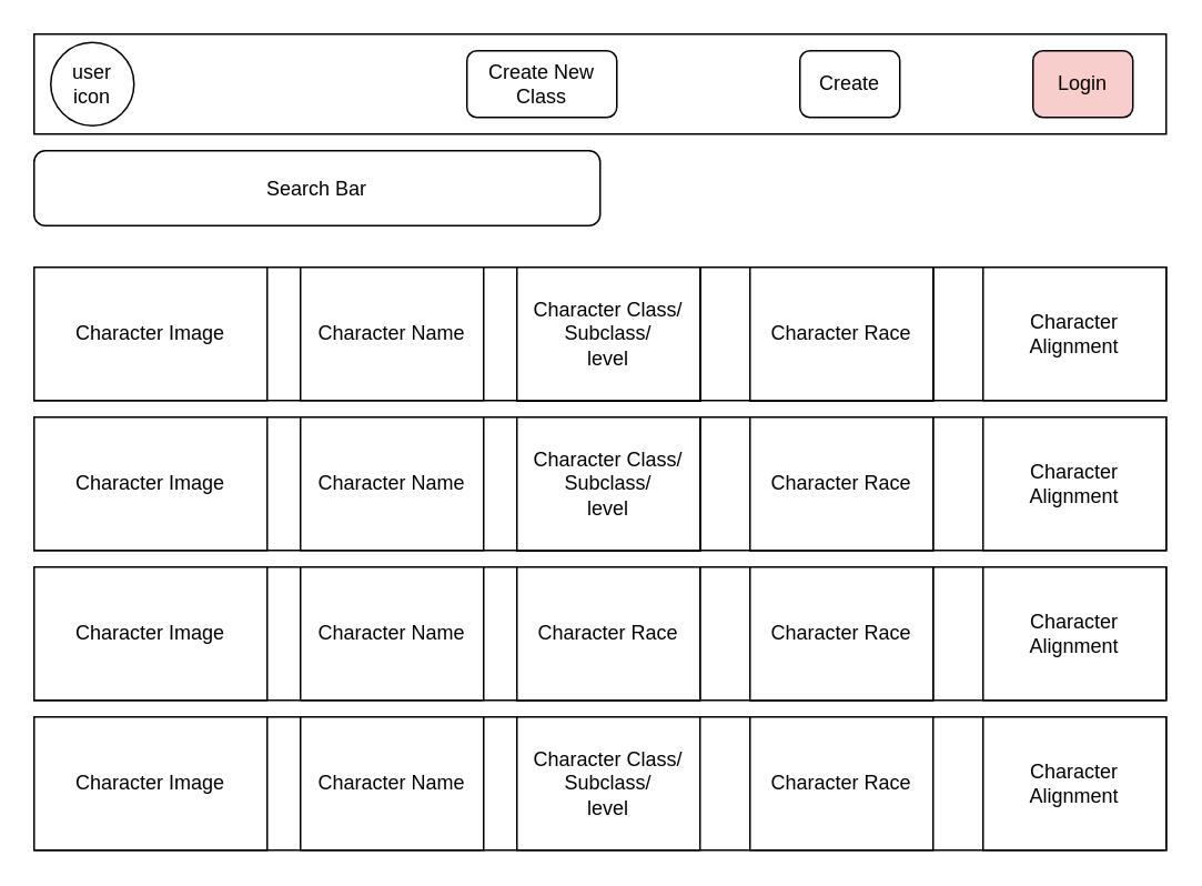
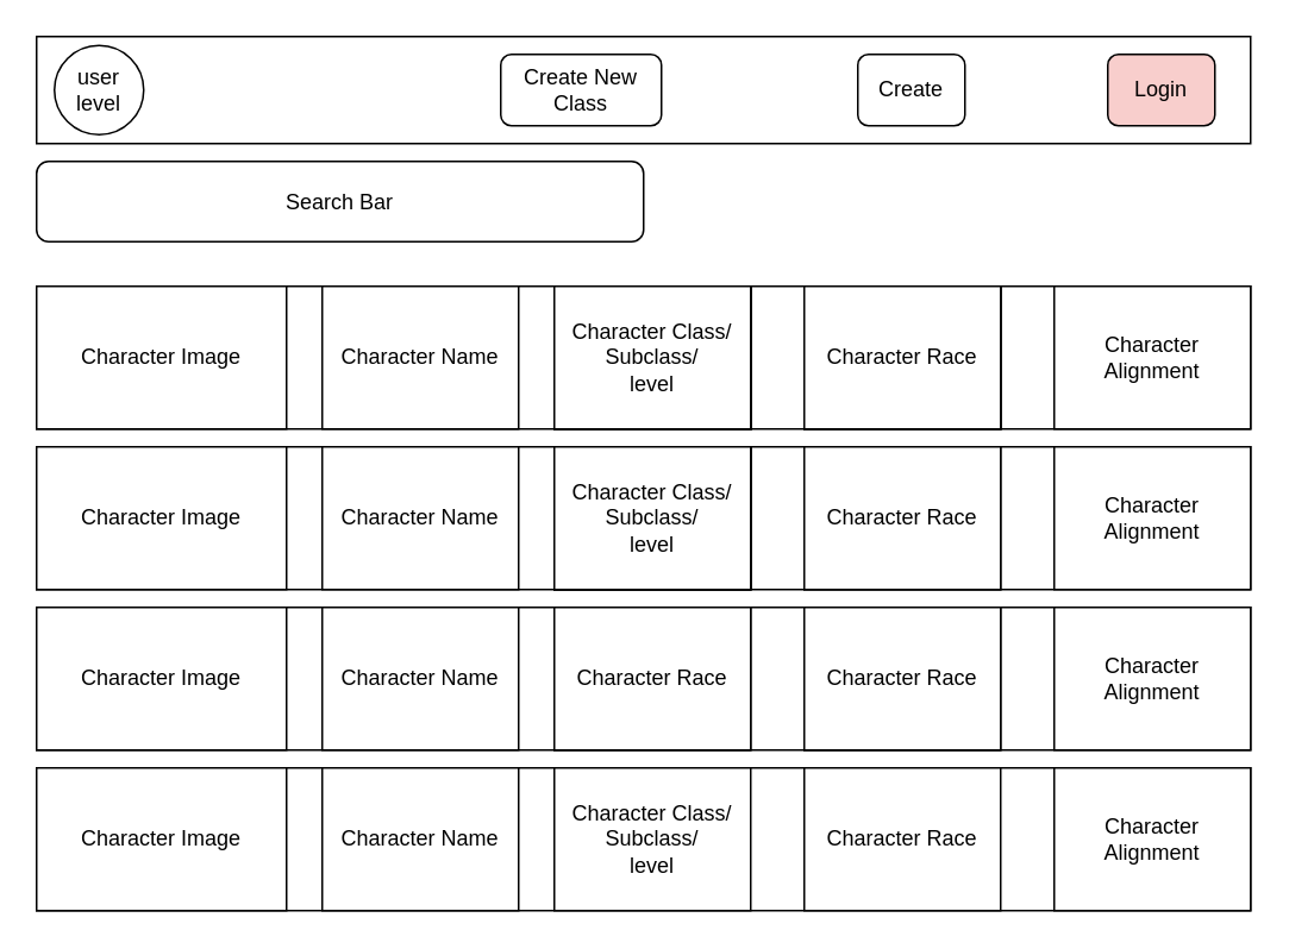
  <mxCell id="0" />
  <mxCell id="1" parent="0" />
  <mxCell id="2" value="" style="rounded=0;whiteSpace=wrap;html=1;" parent="1" vertex="1"><mxGeometry x="20" y="20" width="680" height="60" as="geometry" /></mxCell>
  <mxCell id="3" value="Login" style="rounded=1;whiteSpace=wrap;html=1;fillColor=#f8cecc;" parent="1" vertex="1"><mxGeometry x="620" y="30" width="60" height="40" as="geometry" /></mxCell>
  <mxCell id="4" value="Create New Class" style="rounded=1;whiteSpace=wrap;html=1;" parent="1" vertex="1"><mxGeometry x="280" y="30" width="90" height="40" as="geometry" /></mxCell>
  <mxCell id="5" value="Create" style="rounded=1;whiteSpace=wrap;html=1;" parent="1" vertex="1"><mxGeometry x="480" y="30" width="60" height="40" as="geometry" /></mxCell>
- <mxCell id="6" value="user&lt;br&gt;icon" style="ellipse;whiteSpace=wrap;html=1;aspect=fixed;" parent="1" vertex="1"><mxGeometry x="30" y="25" width="50" height="50" as="geometry" /></mxCell>
+ <mxCell id="6" value="user&lt;br&gt;level" style="ellipse;whiteSpace=wrap;html=1;aspect=fixed;" parent="1" vertex="1"><mxGeometry x="30" y="25" width="50" height="50" as="geometry" /></mxCell>
  <mxCell id="7" value="" style="rounded=0;whiteSpace=wrap;html=1;" parent="1" vertex="1"><mxGeometry x="20" y="160" width="680" height="80" as="geometry" /></mxCell>
  <mxCell id="8" value="Search Bar" style="rounded=1;whiteSpace=wrap;html=1;" parent="1" vertex="1"><mxGeometry x="20" y="90" width="340" height="45" as="geometry" /></mxCell>
  <mxCell id="9" value="Character Image" style="rounded=0;whiteSpace=wrap;html=1;" parent="1" vertex="1"><mxGeometry x="20" y="160" width="140" height="80" as="geometry" /></mxCell>
  <mxCell id="10" value="Character Race" style="rounded=0;whiteSpace=wrap;html=1;" parent="1" vertex="1"><mxGeometry x="310" y="160" width="110" height="80" as="geometry" /></mxCell>
  <mxCell id="11" value="Character Alignment" style="rounded=0;whiteSpace=wrap;html=1;" parent="1" vertex="1"><mxGeometry x="450" y="160" width="110" height="80" as="geometry" /></mxCell>
  <mxCell id="12" value="" style="rounded=0;whiteSpace=wrap;html=1;" parent="1" vertex="1"><mxGeometry x="20" y="250" width="680" height="80" as="geometry" /></mxCell>
  <mxCell id="13" value="Character Image" style="rounded=0;whiteSpace=wrap;html=1;" parent="1" vertex="1"><mxGeometry x="20" y="250" width="140" height="80" as="geometry" /></mxCell>
  <mxCell id="14" value="Character Race" style="rounded=0;whiteSpace=wrap;html=1;" parent="1" vertex="1"><mxGeometry x="310" y="250" width="110" height="80" as="geometry" /></mxCell>
  <mxCell id="15" value="Character Alignment" style="rounded=0;whiteSpace=wrap;html=1;" parent="1" vertex="1"><mxGeometry x="450" y="250" width="110" height="80" as="geometry" /></mxCell>
  <mxCell id="16" value="" style="rounded=0;whiteSpace=wrap;html=1;" parent="1" vertex="1"><mxGeometry x="20" y="340" width="680" height="80" as="geometry" /></mxCell>
  <mxCell id="17" value="Character Image" style="rounded=0;whiteSpace=wrap;html=1;" parent="1" vertex="1"><mxGeometry x="20" y="340" width="140" height="80" as="geometry" /></mxCell>
  <mxCell id="18" value="Character Class/&lt;br&gt;Subclass/&lt;br&gt;level" style="rounded=0;whiteSpace=wrap;html=1;" parent="1" vertex="1"><mxGeometry x="310" y="340" width="110" height="80" as="geometry" /></mxCell>
  <mxCell id="19" value="Character Race" style="rounded=0;whiteSpace=wrap;html=1;" parent="1" vertex="1"><mxGeometry x="310" y="340" width="110" height="80" as="geometry" /></mxCell>
  <mxCell id="20" value="Character Alignment" style="rounded=0;whiteSpace=wrap;html=1;" parent="1" vertex="1"><mxGeometry x="450" y="340" width="110" height="80" as="geometry" /></mxCell>
  <mxCell id="21" value="" style="rounded=0;whiteSpace=wrap;html=1;" parent="1" vertex="1"><mxGeometry x="20" y="430" width="680" height="80" as="geometry" /></mxCell>
  <mxCell id="22" value="Character Image" style="rounded=0;whiteSpace=wrap;html=1;" parent="1" vertex="1"><mxGeometry x="20" y="430" width="140" height="80" as="geometry" /></mxCell>
  <mxCell id="23" value="Character Race" style="rounded=0;whiteSpace=wrap;html=1;" parent="1" vertex="1"><mxGeometry x="450" y="430" width="110" height="80" as="geometry" /></mxCell>
  <mxCell id="24" value="Character Alignment" style="rounded=0;whiteSpace=wrap;html=1;" parent="1" vertex="1"><mxGeometry x="590" y="430" width="110" height="80" as="geometry" /></mxCell>
  <mxCell id="25" value="Character Race" style="rounded=0;whiteSpace=wrap;html=1;" parent="1" vertex="1"><mxGeometry x="310" y="160" width="110" height="80" as="geometry" /></mxCell>
  <mxCell id="26" value="Character Race" style="rounded=0;whiteSpace=wrap;html=1;" parent="1" vertex="1"><mxGeometry x="310" y="160" width="110" height="80" as="geometry" /></mxCell>
  <mxCell id="27" value="Character Class/&lt;br&gt;Subclass/&lt;br&gt;level" style="rounded=0;whiteSpace=wrap;html=1;" parent="1" vertex="1"><mxGeometry x="310" y="430" width="110" height="80" as="geometry" /></mxCell>
  <mxCell id="28" value="Character Race" style="rounded=0;whiteSpace=wrap;html=1;" parent="1" vertex="1"><mxGeometry x="310" y="160" width="110" height="80" as="geometry" /></mxCell>
  <mxCell id="29" value="Character Race" style="rounded=0;whiteSpace=wrap;html=1;" parent="1" vertex="1"><mxGeometry x="310" y="160" width="110" height="80" as="geometry" /></mxCell>
  <mxCell id="30" value="Character Race" style="rounded=0;whiteSpace=wrap;html=1;" parent="1" vertex="1"><mxGeometry x="310" y="250" width="110" height="80" as="geometry" /></mxCell>
  <mxCell id="31" value="Character Alignment" style="rounded=0;whiteSpace=wrap;html=1;" parent="1" vertex="1"><mxGeometry x="450" y="160" width="110" height="80" as="geometry" /></mxCell>
  <mxCell id="32" value="Character Alignment" style="rounded=0;whiteSpace=wrap;html=1;" parent="1" vertex="1"><mxGeometry x="590" y="250" width="110" height="80" as="geometry" /></mxCell>
  <mxCell id="33" value="Character Race" style="rounded=0;whiteSpace=wrap;html=1;" parent="1" vertex="1"><mxGeometry x="450" y="340" width="110" height="80" as="geometry" /></mxCell>
  <mxCell id="34" value="Character Alignment" style="rounded=0;whiteSpace=wrap;html=1;" parent="1" vertex="1"><mxGeometry x="590" y="340" width="110" height="80" as="geometry" /></mxCell>
  <mxCell id="35" value="Character Race" style="rounded=0;whiteSpace=wrap;html=1;" parent="1" vertex="1"><mxGeometry x="310" y="160" width="110" height="80" as="geometry" /></mxCell>
  <mxCell id="36" value="Character Alignment" style="rounded=0;whiteSpace=wrap;html=1;" parent="1" vertex="1"><mxGeometry x="450" y="160" width="110" height="80" as="geometry" /></mxCell>
  <mxCell id="37" value="Character Race" style="rounded=0;whiteSpace=wrap;html=1;" parent="1" vertex="1"><mxGeometry x="310" y="250" width="110" height="80" as="geometry" /></mxCell>
  <mxCell id="38" value="Character Class/&lt;br&gt;Subclass/&lt;br&gt;level" style="rounded=0;whiteSpace=wrap;html=1;" parent="1" vertex="1"><mxGeometry x="310" y="160" width="110" height="80" as="geometry" /></mxCell>
  <mxCell id="39" value="Character Class/&lt;br&gt;Subclass/&lt;br&gt;level" style="rounded=0;whiteSpace=wrap;html=1;" parent="1" vertex="1"><mxGeometry x="310" y="250" width="110" height="80" as="geometry" /></mxCell>
  <mxCell id="40" value="Character Race" style="rounded=0;whiteSpace=wrap;html=1;" parent="1" vertex="1"><mxGeometry x="450" y="160" width="110" height="80" as="geometry" /></mxCell>
  <mxCell id="41" value="Character Alignment" style="rounded=0;whiteSpace=wrap;html=1;" parent="1" vertex="1"><mxGeometry x="590" y="160" width="110" height="80" as="geometry" /></mxCell>
  <mxCell id="42" value="Character Race" style="rounded=0;whiteSpace=wrap;html=1;" parent="1" vertex="1"><mxGeometry x="450" y="250" width="110" height="80" as="geometry" /></mxCell>
  <mxCell id="43" value="Character Name" style="rounded=0;whiteSpace=wrap;html=1;" parent="1" vertex="1"><mxGeometry x="180" y="160" width="110" height="80" as="geometry" /></mxCell>
  <mxCell id="44" value="Character Name" style="rounded=0;whiteSpace=wrap;html=1;" parent="1" vertex="1"><mxGeometry x="180" y="250" width="110" height="80" as="geometry" /></mxCell>
  <mxCell id="45" value="Character Name" style="rounded=0;whiteSpace=wrap;html=1;" parent="1" vertex="1"><mxGeometry x="180" y="340" width="110" height="80" as="geometry" /></mxCell>
  <mxCell id="46" value="Character Name" style="rounded=0;whiteSpace=wrap;html=1;" parent="1" vertex="1"><mxGeometry x="180" y="430" width="110" height="80" as="geometry" /></mxCell>
